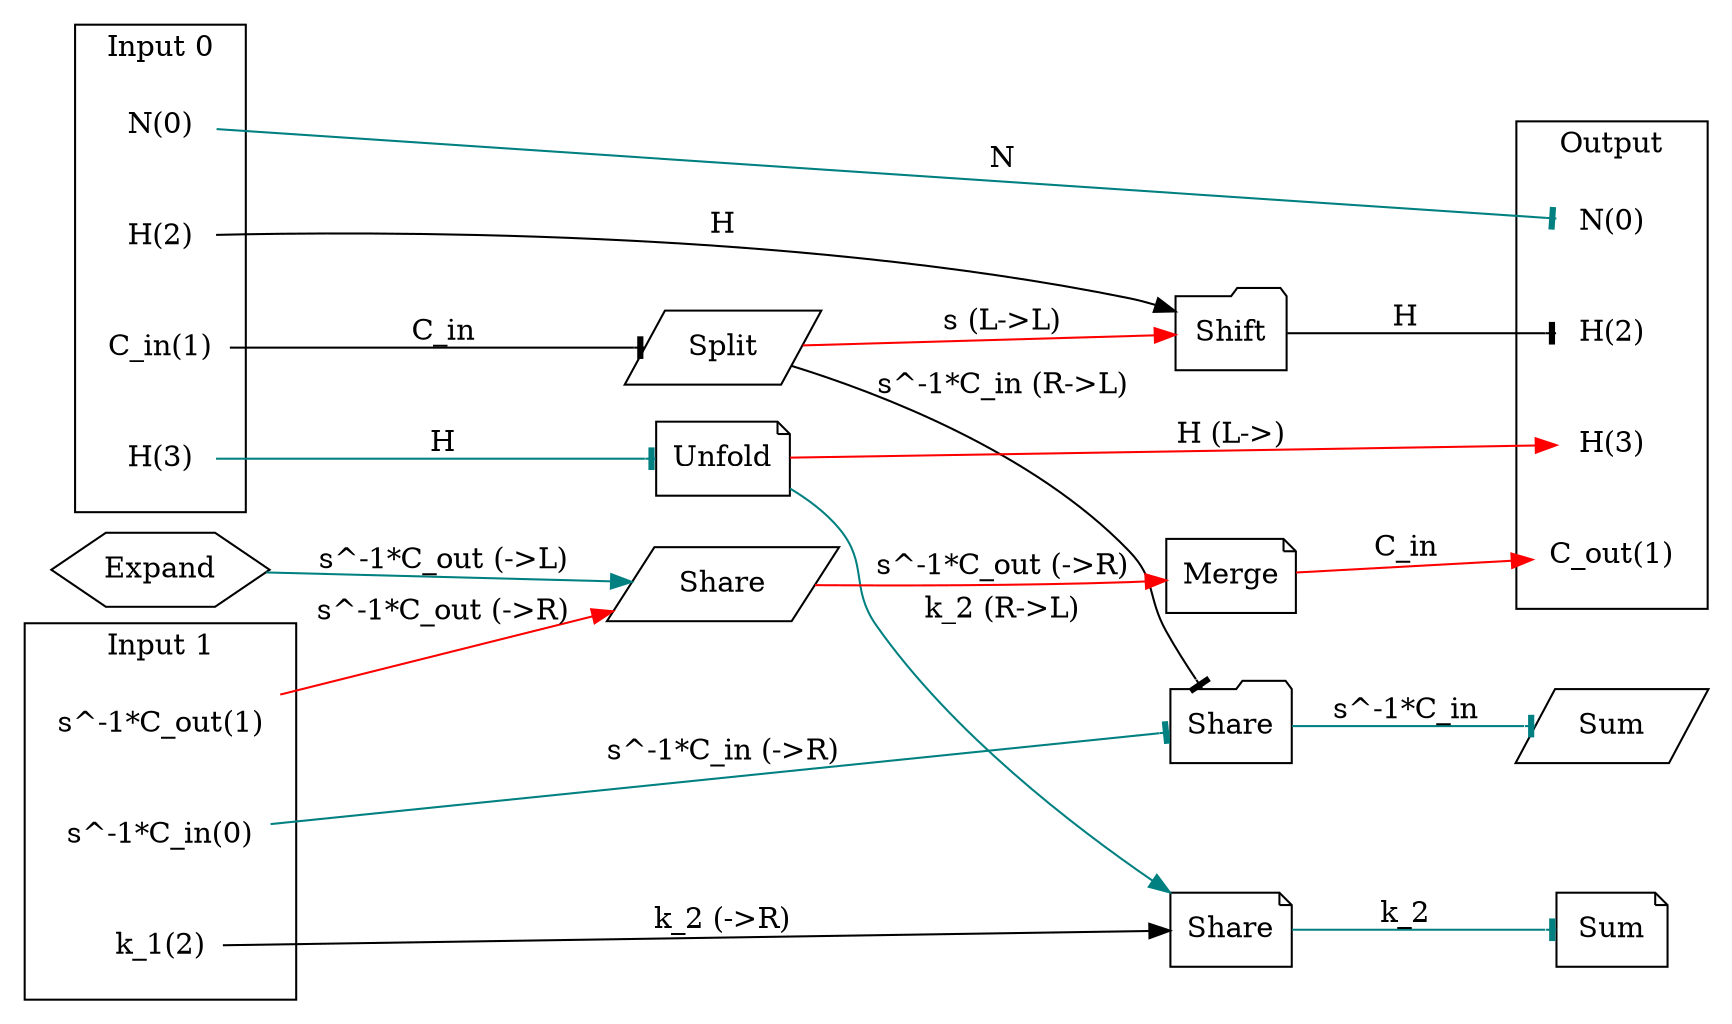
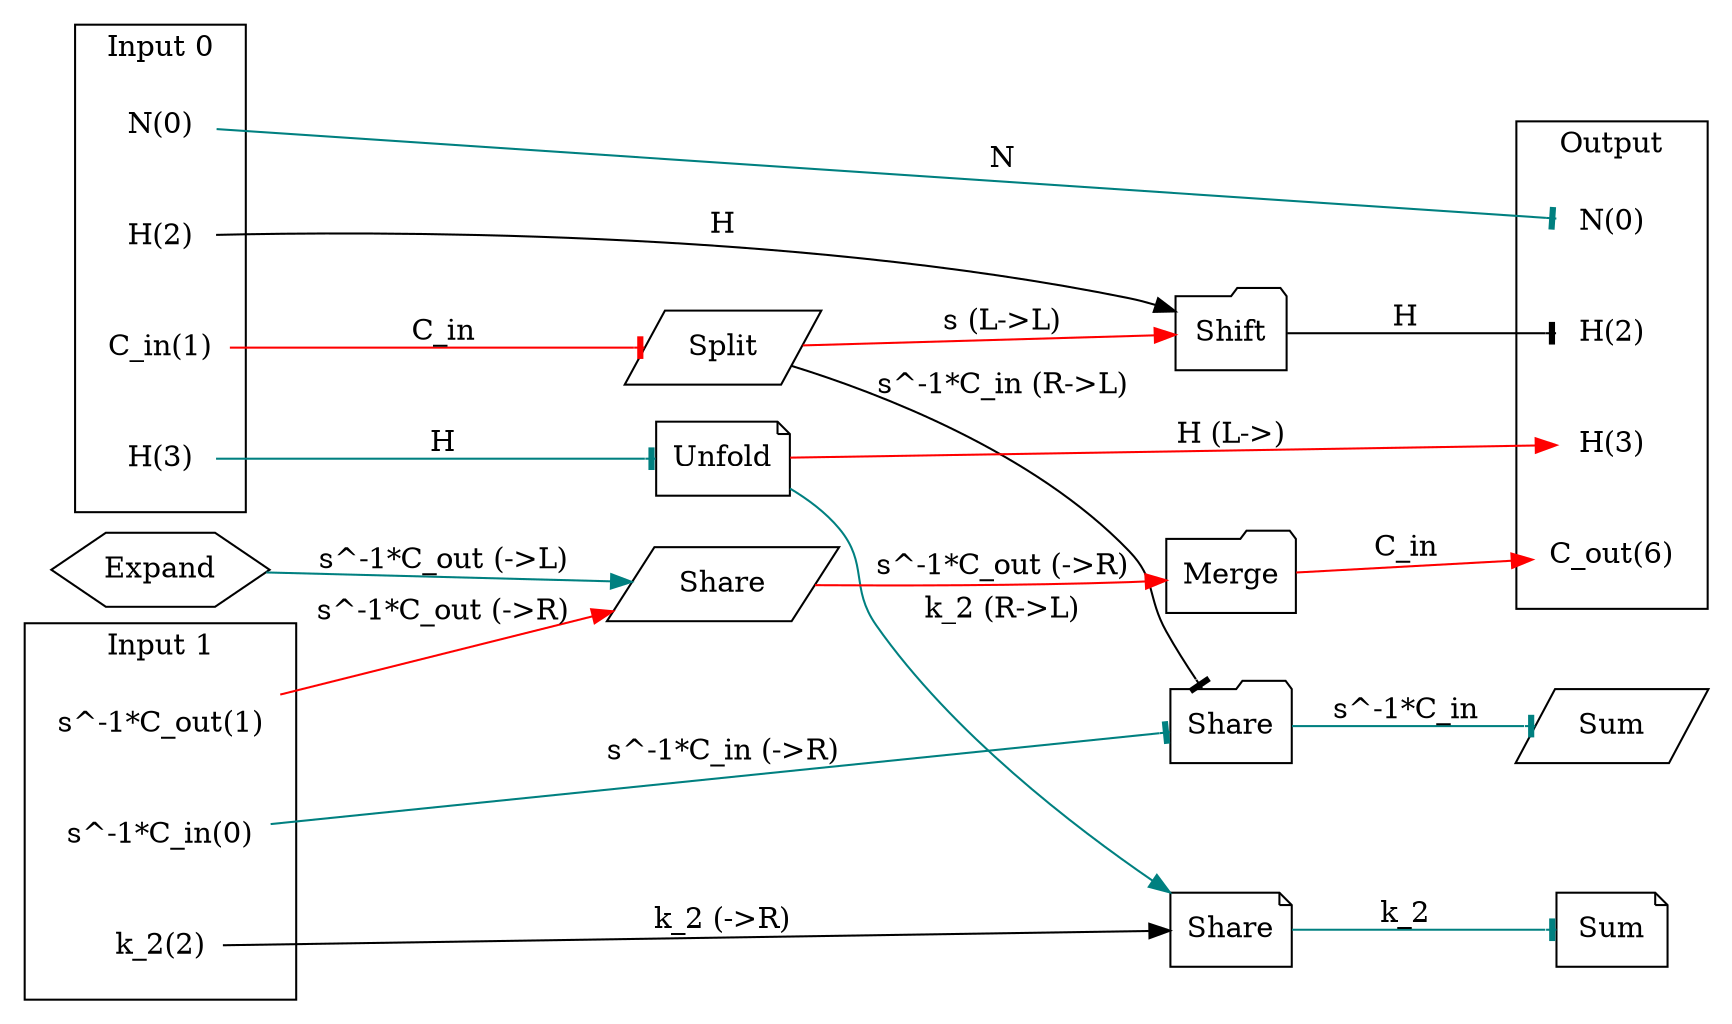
  digraph {
    newrank=true
    rankdir=LR
    node [shape=none]
    edge [arrowhead=normal color=teal]
    n1 [label=Sum shape=note]
    n2 [label=Sum shape=parallelogram]
    n3 [label="N(0)"]
-   n4 [label="C_out(1)"]
+   n4 [label="C_out(6)"]
    n5 [label="H(2)"]
    n6 [label="H(3)"]
    n7 [label="N(0)"]
    n8 [label="C_in(1)"]
    n9 [label="H(2)"]
    n10 [label="H(3)"]
    n11 [label="s^-1*C_in(0)"]
    n12 [label="s^-1*C_out(1)"]
-   n13 [label="k_1(2)"]
+   n13 [label="k_2(2)"]
    n14 [label=Split shape=parallelogram]
    n15 [label=Shift shape=folder]
    n16 [label=Unfold shape=note]
    n17 [label=Share shape=folder]
    n18 [label=Share shape=parallelogram]
    n19 [label=Share shape=note]
-   n20 [label=Merge shape=note]
+   n20 [label=Merge shape=folder]
    n21 [label=Expand shape=hexagon]
    subgraph sub_1 {
      rank=same
      n1
      n2
      n3
      n4
      n5
      n6
    }
    subgraph sub_2 {
      rank=same
      n7
      n8
      n9
      n10
      n11
      n12
      n13
    }
    subgraph cluster_3 {
      label=Output
      n3
      n4
      n5
      n6
    }
    subgraph cluster_4 {
      label="Input 0"
      n7
      n8
      n9
      n10
    }
    subgraph cluster_5 {
      label="Input 1"
      n11
      n12
      n13
    }
    n7 -> n3 [arrowhead=tee label=N]
-   n8 -> n14 [arrowhead=tee color=black label=C_in]
+   n8 -> n14 [arrowhead=tee color=red label=C_in]
    n9 -> n15 [color=black label=H]
    n10 -> n16 [arrowhead=tee label=H]
    n11 -> n17 [arrowhead=tee label="s^-1*C_in (->R)"]
    n12 -> n18 [color=red label="s^-1*C_out (->R)"]
    n13 -> n19 [color=black label="k_2 (->R)"]
    n14 -> n15 [color=red label="s (L->L)"]
    n14 -> n17 [arrowhead=tee color=black label="s^-1*C_in (R->L)"]
    n15 -> n5 [arrowhead=tee color=black label=H]
    n16 -> n6 [color=red label="H (L->)"]
    n16 -> n19 [label="k_2 (R->L)"]
    n17 -> n2 [arrowhead=tee label="s^-1*C_in"]
    n18 -> n20 [color=red label="s^-1*C_out (->R)"]
    n19 -> n1 [arrowhead=tee label=k_2]
    n20 -> n4 [color=red label=C_in]
    n21 -> n18 [label="s^-1*C_out (->L)"]
  }
